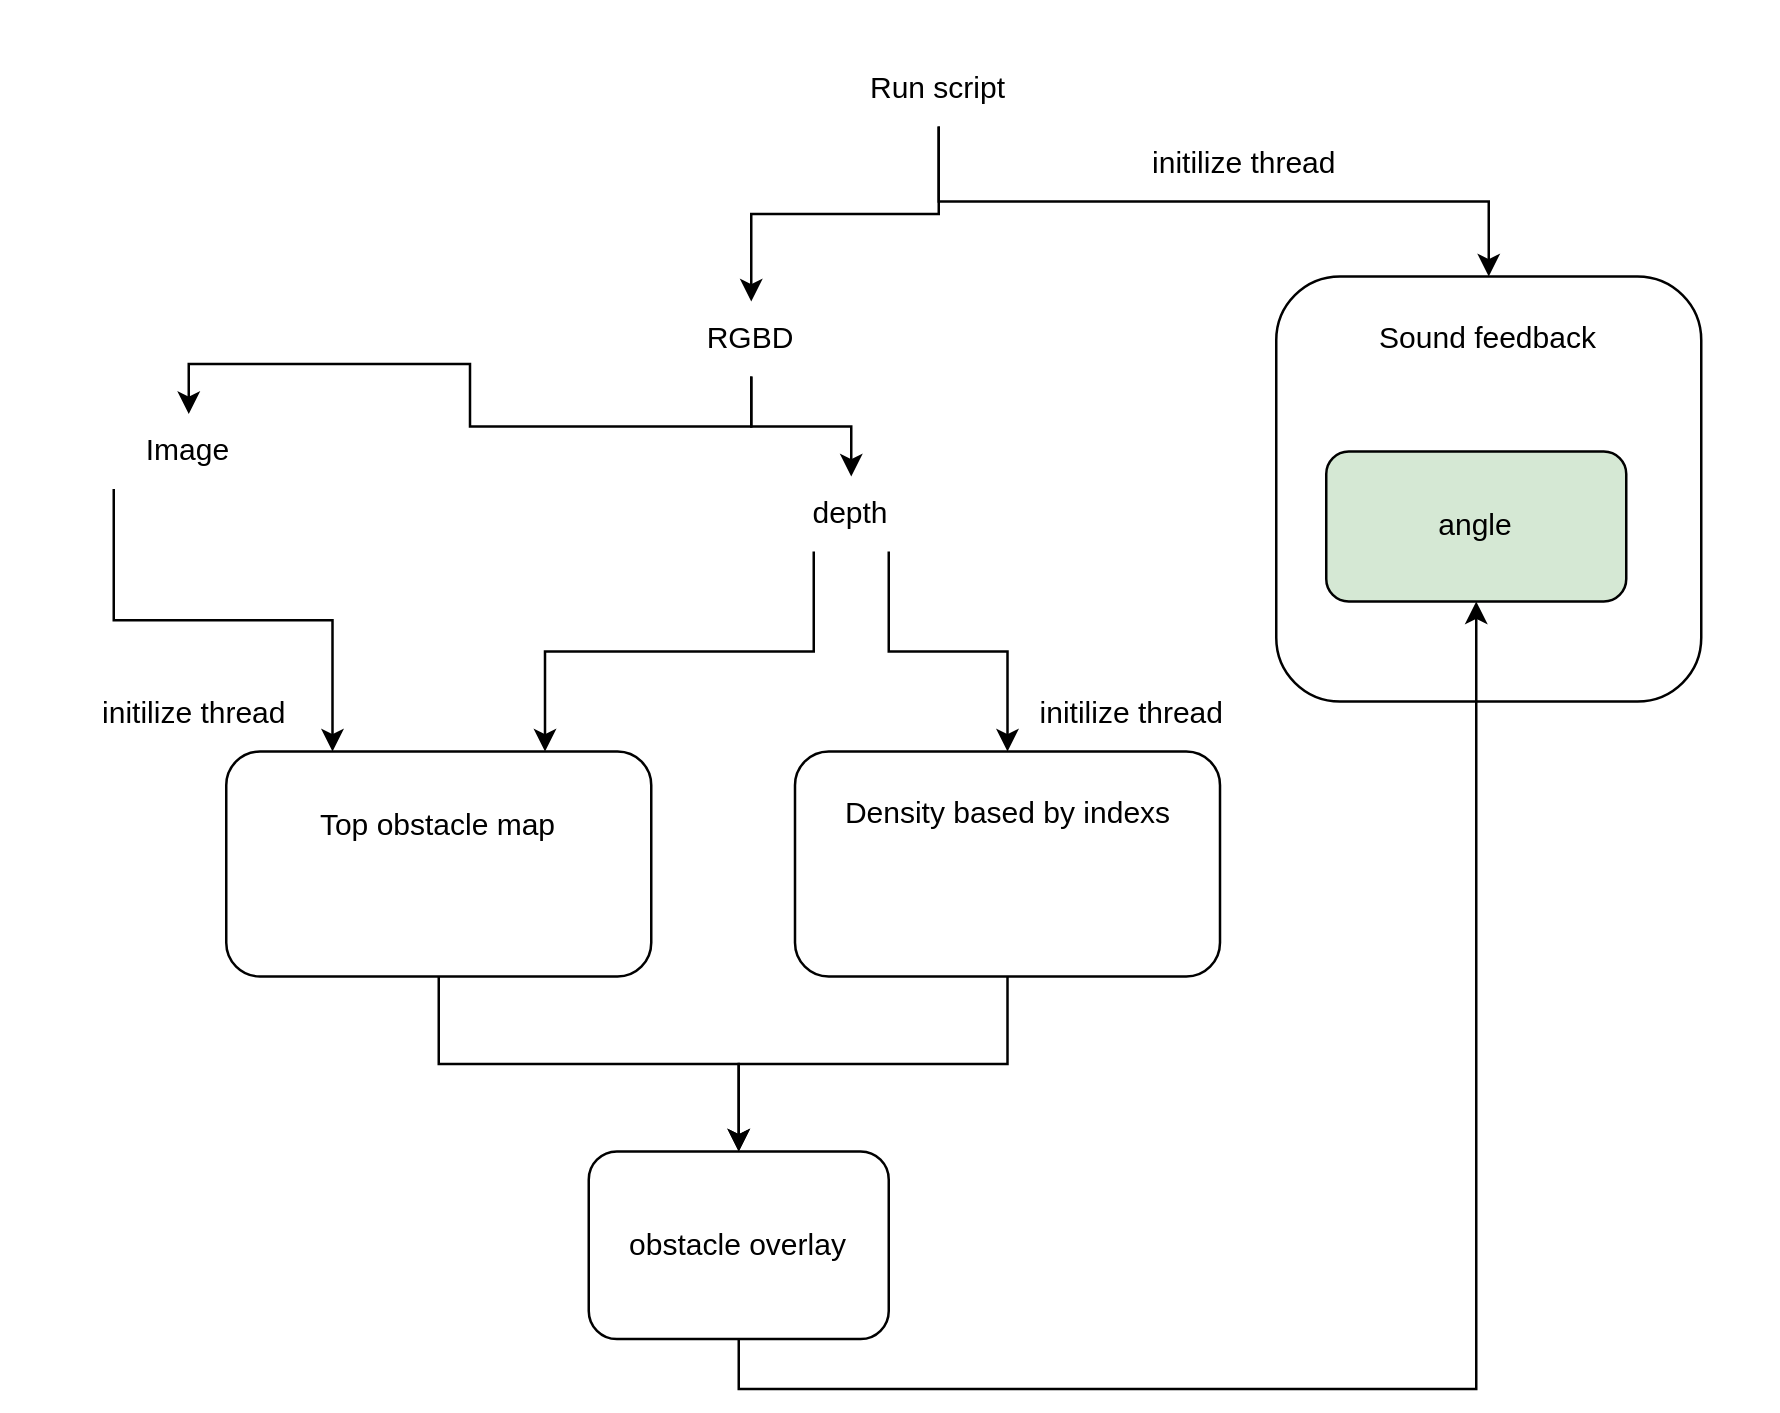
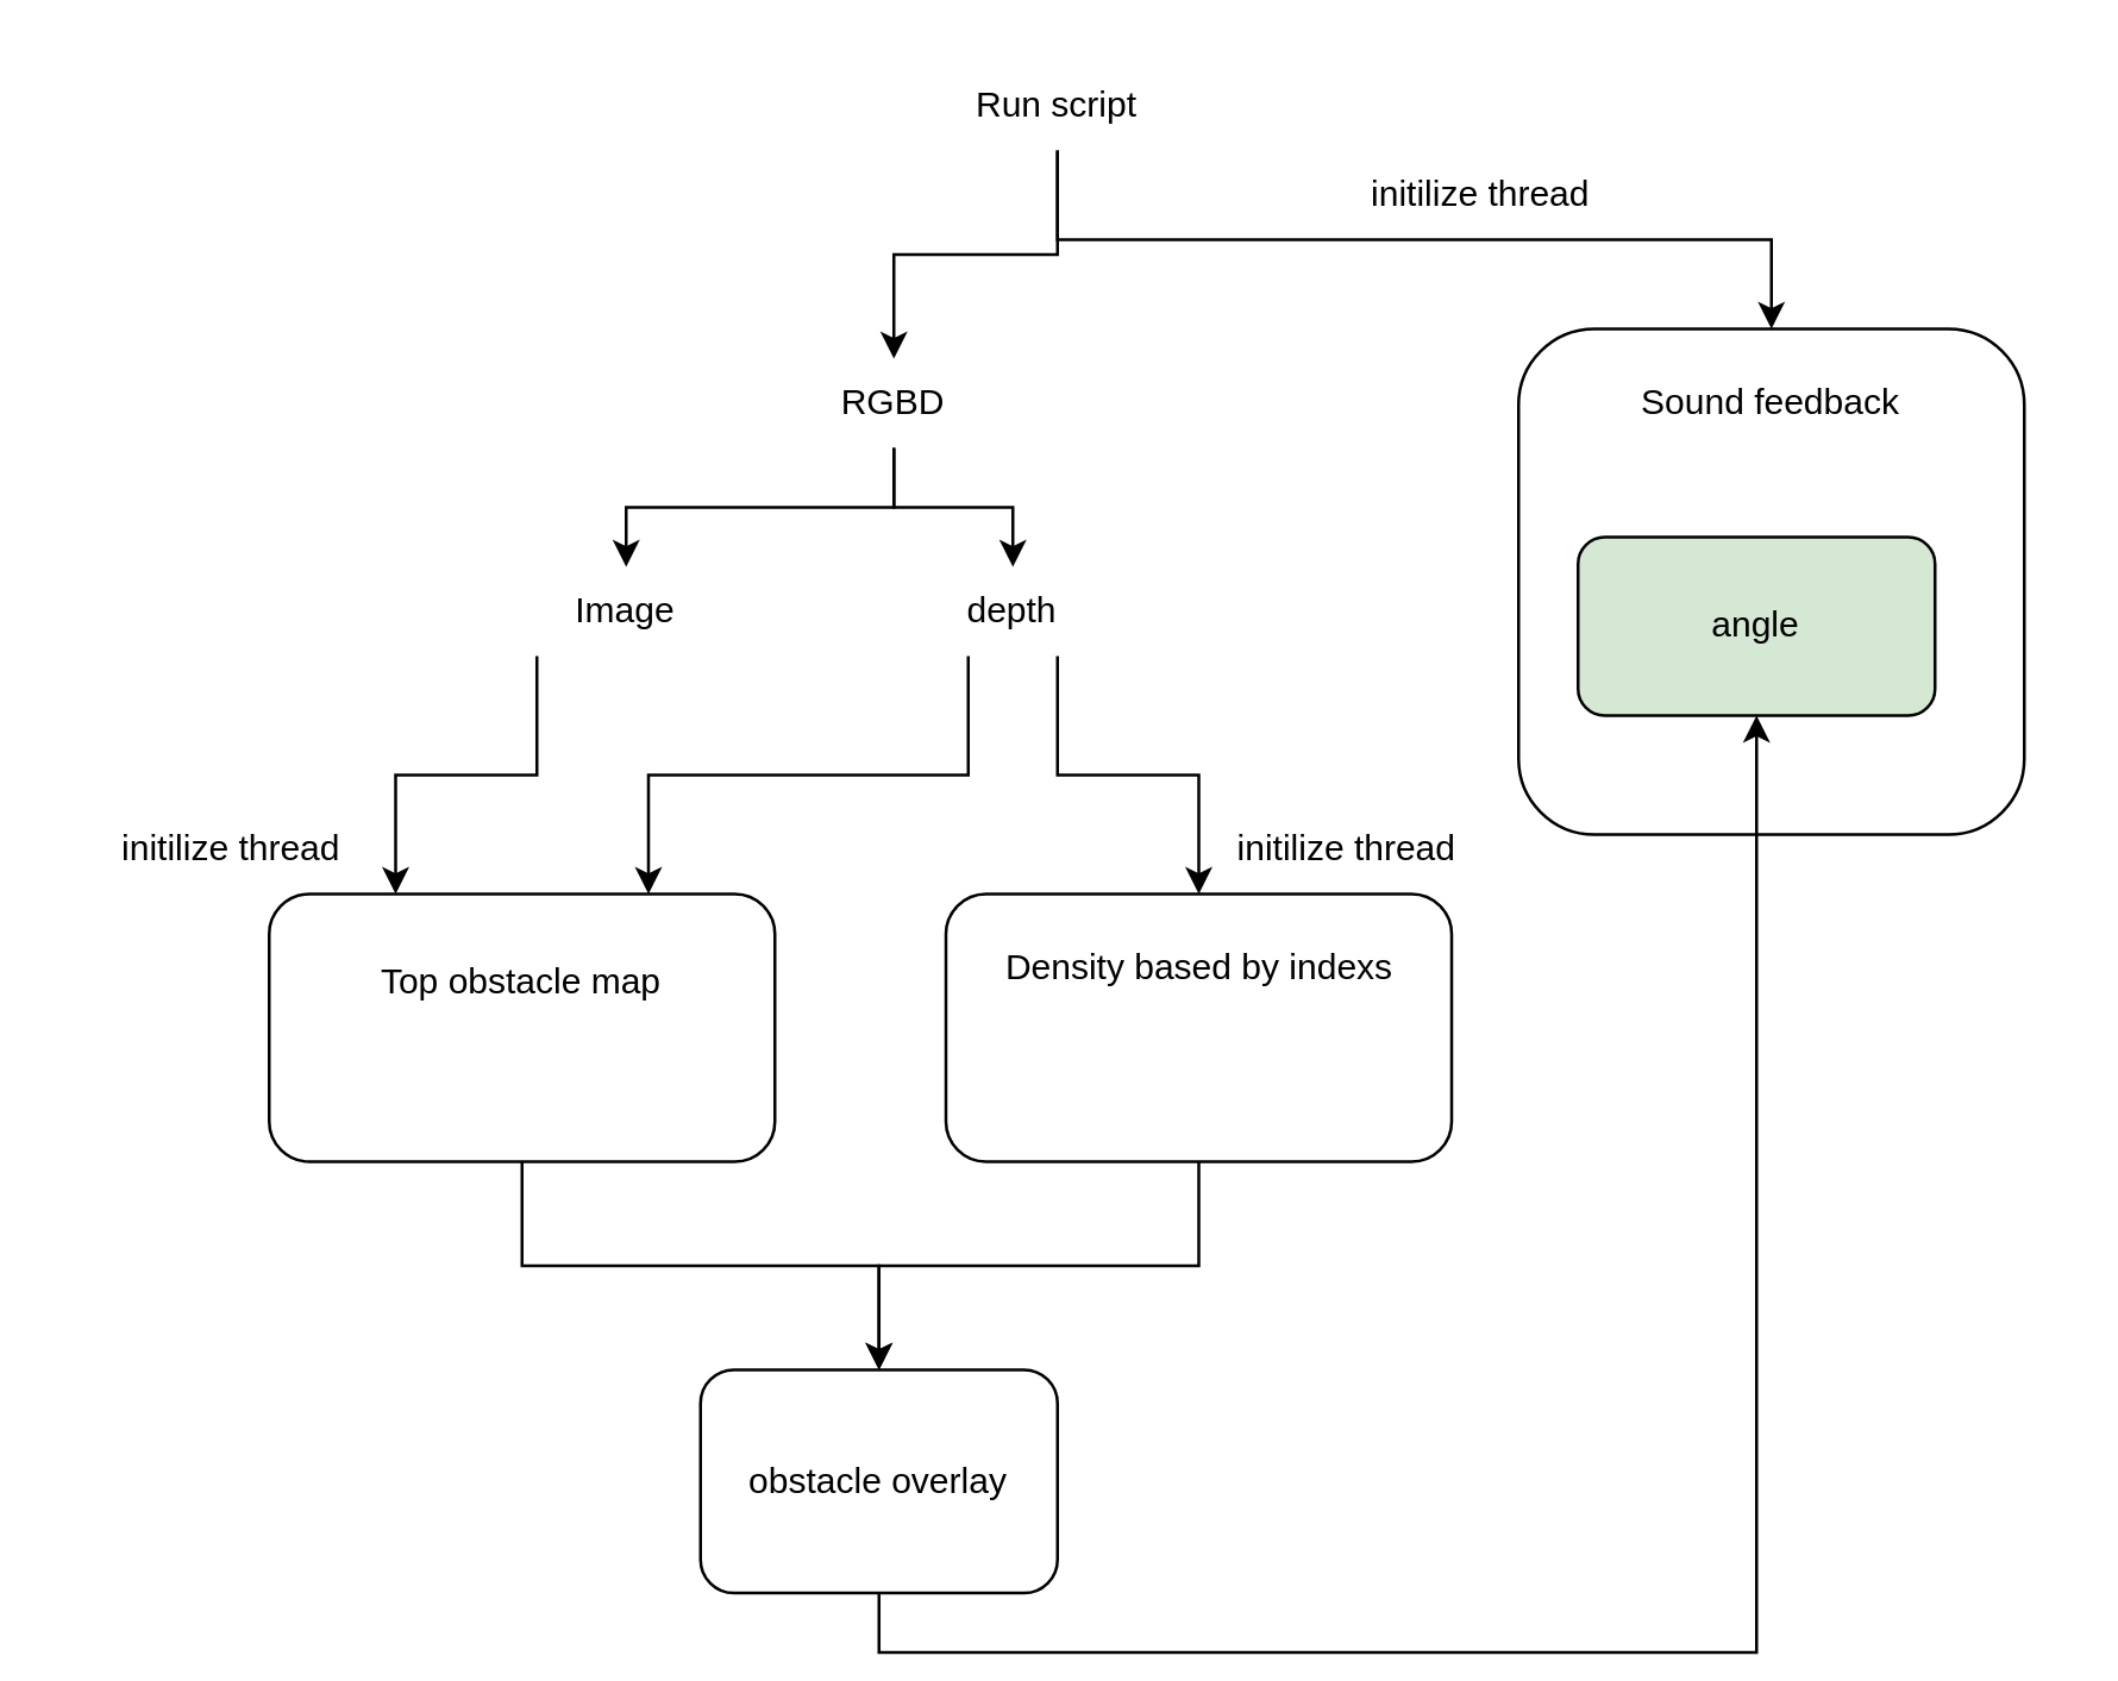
  <mxCell id="0" />
  <mxCell id="1" parent="0" />
  <mxCell id="2" style="edgeStyle=orthogonalEdgeStyle;rounded=0;orthogonalLoop=1;jettySize=auto;html=1;exitX=0.5;exitY=1;exitDx=0;exitDy=0;entryX=0.5;entryY=0;entryDx=0;entryDy=0;" edge="1" parent="1" source="3" target="28"><mxGeometry relative="1" as="geometry" /></mxCell>
  <mxCell id="3" value="" style="rounded=1;whiteSpace=wrap;html=1;" vertex="1" parent="1"><mxGeometry x="90" y="300" width="170" height="90" as="geometry" /></mxCell>
  <mxCell id="4" value="" style="rounded=1;whiteSpace=wrap;html=1;" vertex="1" parent="1"><mxGeometry x="510" y="110" width="170" height="170" as="geometry" /></mxCell>
  <mxCell id="5" value="Sound feedback" style="text;html=1;strokeColor=none;fillColor=none;align=center;verticalAlign=middle;whiteSpace=wrap;rounded=0;" vertex="1" parent="1"><mxGeometry x="500" y="120" width="190" height="30" as="geometry" /></mxCell>
  <mxCell id="6" value="angle" style="rounded=1;whiteSpace=wrap;html=1;fillColor=#d5e8d4;" vertex="1" parent="1"><mxGeometry x="530" y="180" width="120" height="60" as="geometry" /></mxCell>
  <mxCell id="7" style="edgeStyle=orthogonalEdgeStyle;rounded=0;orthogonalLoop=1;jettySize=auto;html=1;exitX=0.5;exitY=1;exitDx=0;exitDy=0;entryX=0.5;entryY=0;entryDx=0;entryDy=0;" edge="1" parent="1" source="9" target="4"><mxGeometry relative="1" as="geometry" /></mxCell>
  <mxCell id="8" style="edgeStyle=orthogonalEdgeStyle;rounded=0;orthogonalLoop=1;jettySize=auto;html=1;exitX=0.5;exitY=1;exitDx=0;exitDy=0;entryX=0.5;entryY=0;entryDx=0;entryDy=0;" edge="1" parent="1" source="9" target="13"><mxGeometry relative="1" as="geometry" /></mxCell>
- <mxCell id="9" value="Run script" style="text;html=1;strokeColor=none;fillColor=none;align=center;verticalAlign=middle;whiteSpace=wrap;rounded=0;" vertex="1" parent="1"><mxGeometry x="345" y="20" width="60" height="30" as="geometry" /></mxCell>
+ <mxCell id="9" value="Run script" style="text;html=1;strokeColor=none;fillColor=none;align=center;verticalAlign=middle;whiteSpace=wrap;rounded=0;" vertex="1" parent="1"><mxGeometry x="325" y="20" width="60" height="30" as="geometry" /></mxCell>
  <mxCell id="10" value="initilize thread" style="text;html=1;strokeColor=none;fillColor=none;align=center;verticalAlign=middle;whiteSpace=wrap;rounded=0;" vertex="1" parent="1"><mxGeometry x="440" y="50" width="115" height="30" as="geometry" /></mxCell>
  <mxCell id="11" style="edgeStyle=orthogonalEdgeStyle;rounded=0;orthogonalLoop=1;jettySize=auto;html=1;exitX=0.5;exitY=1;exitDx=0;exitDy=0;entryX=0.5;entryY=0;entryDx=0;entryDy=0;" edge="1" parent="1" source="13" target="18"><mxGeometry relative="1" as="geometry" /></mxCell>
  <mxCell id="12" style="edgeStyle=orthogonalEdgeStyle;rounded=0;orthogonalLoop=1;jettySize=auto;html=1;exitX=0.5;exitY=1;exitDx=0;exitDy=0;entryX=0.5;entryY=0;entryDx=0;entryDy=0;" edge="1" parent="1" source="13" target="15"><mxGeometry relative="1" as="geometry" /></mxCell>
  <mxCell id="13" value="RGBD" style="text;html=1;strokeColor=none;fillColor=none;align=center;verticalAlign=middle;whiteSpace=wrap;rounded=0;" vertex="1" parent="1"><mxGeometry x="270" y="120" width="60" height="30" as="geometry" /></mxCell>
  <mxCell id="14" style="edgeStyle=orthogonalEdgeStyle;rounded=0;orthogonalLoop=1;jettySize=auto;html=1;exitX=0;exitY=1;exitDx=0;exitDy=0;entryX=0.25;entryY=0;entryDx=0;entryDy=0;" edge="1" parent="1" source="15" target="3"><mxGeometry relative="1" as="geometry" /></mxCell>
- <mxCell id="15" value="Image" style="text;html=1;strokeColor=none;fillColor=none;align=center;verticalAlign=middle;whiteSpace=wrap;rounded=0;" vertex="1" parent="1"><mxGeometry x="45" y="165" width="60" height="30" as="geometry" /></mxCell>
+ <mxCell id="15" value="Image" style="text;html=1;strokeColor=none;fillColor=none;align=center;verticalAlign=middle;whiteSpace=wrap;rounded=0;" vertex="1" parent="1"><mxGeometry x="180" y="190" width="60" height="30" as="geometry" /></mxCell>
  <mxCell id="16" style="edgeStyle=orthogonalEdgeStyle;rounded=0;orthogonalLoop=1;jettySize=auto;html=1;exitX=0.25;exitY=1;exitDx=0;exitDy=0;entryX=0.75;entryY=0;entryDx=0;entryDy=0;" edge="1" parent="1" source="18" target="3"><mxGeometry relative="1" as="geometry" /></mxCell>
  <mxCell id="17" style="edgeStyle=orthogonalEdgeStyle;rounded=0;orthogonalLoop=1;jettySize=auto;html=1;exitX=0.75;exitY=1;exitDx=0;exitDy=0;entryX=0.5;entryY=0;entryDx=0;entryDy=0;" edge="1" parent="1" source="18" target="20"><mxGeometry relative="1" as="geometry" /></mxCell>
  <mxCell id="18" value="depth" style="text;html=1;strokeColor=none;fillColor=none;align=center;verticalAlign=middle;whiteSpace=wrap;rounded=0;" vertex="1" parent="1"><mxGeometry x="310" y="190" width="60" height="30" as="geometry" /></mxCell>
  <mxCell id="19" style="edgeStyle=orthogonalEdgeStyle;rounded=0;orthogonalLoop=1;jettySize=auto;html=1;exitX=0.5;exitY=1;exitDx=0;exitDy=0;entryX=0.5;entryY=0;entryDx=0;entryDy=0;" edge="1" parent="1" source="20" target="28"><mxGeometry relative="1" as="geometry" /></mxCell>
  <mxCell id="20" value="" style="rounded=1;whiteSpace=wrap;html=1;" vertex="1" parent="1"><mxGeometry x="317.5" y="300" width="170" height="90" as="geometry" /></mxCell>
  <mxCell id="21" value="Density based by indexs" style="text;html=1;strokeColor=none;fillColor=none;align=center;verticalAlign=middle;whiteSpace=wrap;rounded=0;" vertex="1" parent="1"><mxGeometry x="307.5" y="310" width="190" height="30" as="geometry" /></mxCell>
  <mxCell id="22" value="initilize thread" style="text;html=1;strokeColor=none;fillColor=none;align=center;verticalAlign=middle;whiteSpace=wrap;rounded=0;" vertex="1" parent="1"><mxGeometry x="395" y="270" width="115" height="30" as="geometry" /></mxCell>
  <mxCell id="23" value="initilize thread" style="text;html=1;strokeColor=none;fillColor=none;align=center;verticalAlign=middle;whiteSpace=wrap;rounded=0;" vertex="1" parent="1"><mxGeometry x="20" y="270" width="115" height="30" as="geometry" /></mxCell>
  <mxCell id="24" value="Top obstacle map" style="text;html=1;strokeColor=none;fillColor=none;align=center;verticalAlign=middle;whiteSpace=wrap;rounded=0;" vertex="1" parent="1"><mxGeometry x="80" y="315" width="190" height="30" as="geometry" /></mxCell>
  <mxCell id="25" style="edgeStyle=orthogonalEdgeStyle;rounded=0;orthogonalLoop=1;jettySize=auto;html=1;exitX=0.5;exitY=1;exitDx=0;exitDy=0;" edge="1" parent="1" source="20" target="20"><mxGeometry relative="1" as="geometry" /></mxCell>
  <mxCell id="26" style="edgeStyle=orthogonalEdgeStyle;rounded=0;orthogonalLoop=1;jettySize=auto;html=1;exitX=0.5;exitY=1;exitDx=0;exitDy=0;" edge="1" parent="1" source="3" target="3"><mxGeometry relative="1" as="geometry" /></mxCell>
  <mxCell id="27" style="edgeStyle=orthogonalEdgeStyle;rounded=0;orthogonalLoop=1;jettySize=auto;html=1;exitX=0.5;exitY=1;exitDx=0;exitDy=0;entryX=0.5;entryY=1;entryDx=0;entryDy=0;" edge="1" parent="1" source="28" target="6"><mxGeometry relative="1" as="geometry" /></mxCell>
  <mxCell id="28" value="obstacle overlay" style="rounded=1;whiteSpace=wrap;html=1;" vertex="1" parent="1"><mxGeometry x="235" y="460" width="120" height="75" as="geometry" /></mxCell>
  <mxCell id="29" style="edgeStyle=orthogonalEdgeStyle;rounded=0;orthogonalLoop=1;jettySize=auto;html=1;exitX=0.5;exitY=1;exitDx=0;exitDy=0;" edge="1" parent="1" source="3" target="3"><mxGeometry relative="1" as="geometry" /></mxCell>
